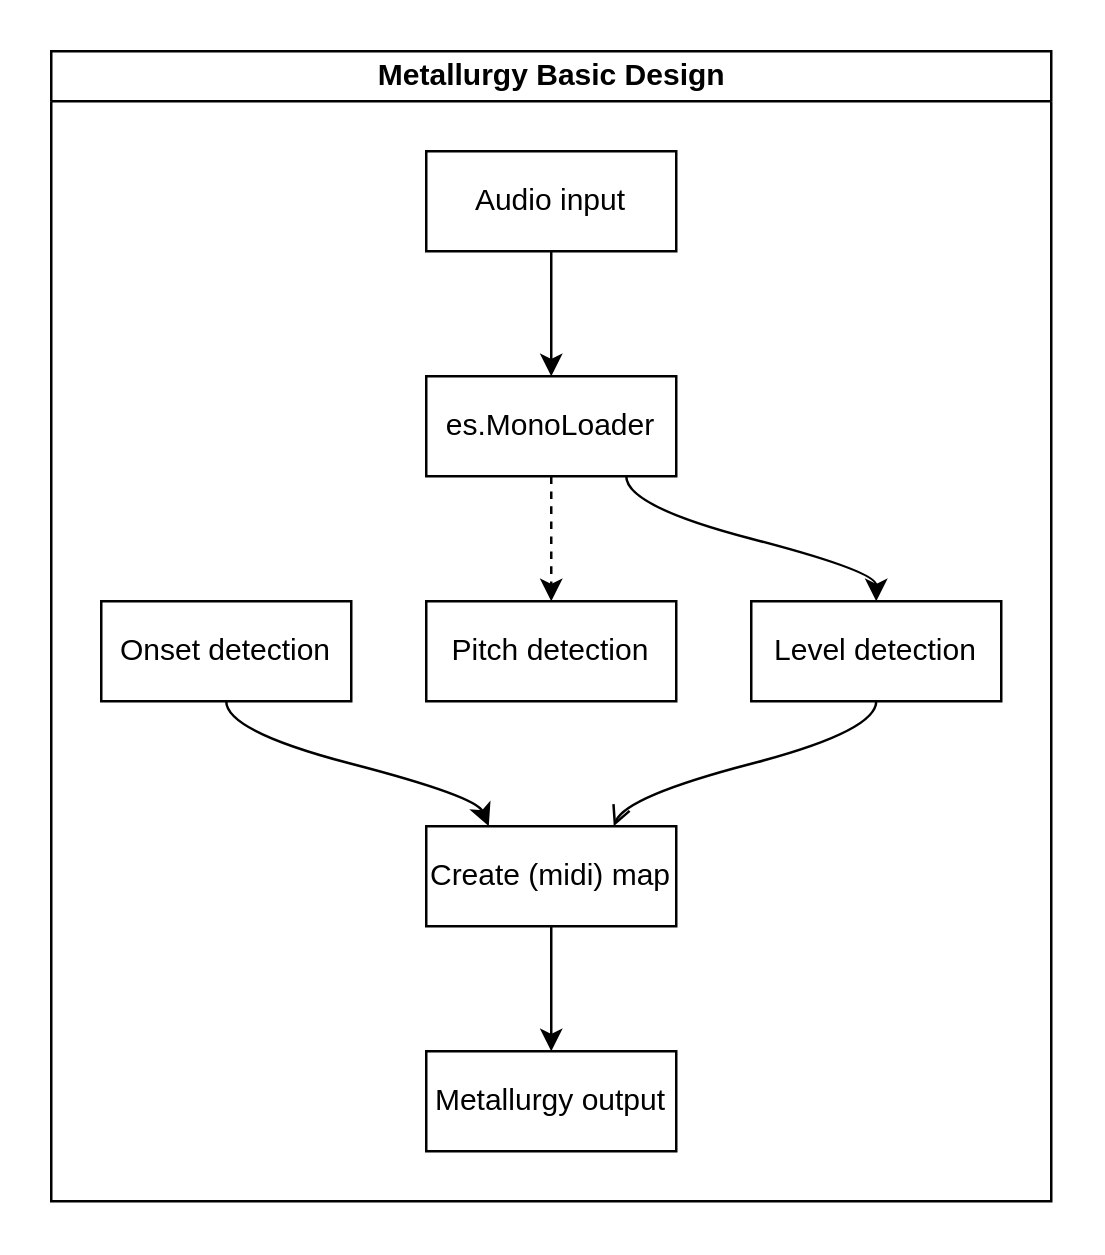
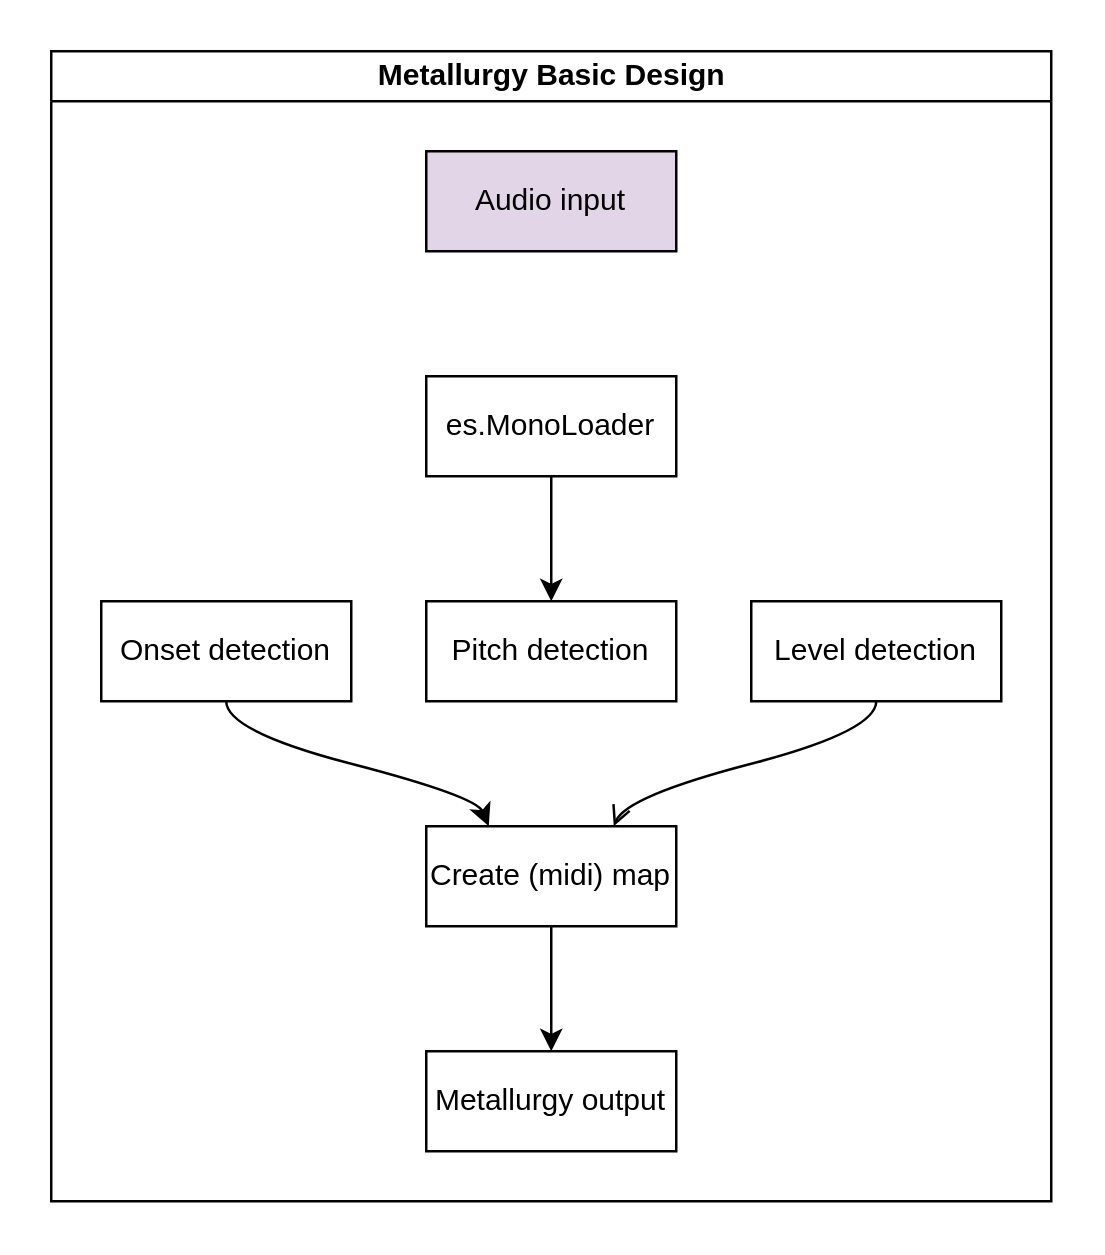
  <mxCell id="0" />
  <mxCell id="1" parent="0" />
  <mxCell id="2" value="Metallurgy Basic Design" style="swimlane;html=1;startSize=20;horizontal=1;childLayout=flowLayout;flowOrientation=north;resizable=0;interRankCellSpacing=50;containerType=tree;" vertex="1" parent="1"><mxGeometry x="20" y="20" width="400" height="460" as="geometry" /></mxCell>
- <mxCell id="3" value="Audio input" style="whiteSpace=wrap;html=1;" vertex="1" parent="2"><mxGeometry x="150" y="40" width="100" height="40" as="geometry" /></mxCell>
- <mxCell id="4" value="" style="edgeStyle=orthogonalEdgeStyle;curved=1;orthogonalLoop=1;jettySize=auto;html=1;noEdgeStyle=1;orthogonal=1;" edge="1" parent="2" source="3" target="5"><mxGeometry relative="1" as="geometry"><Array as="points"><mxPoint x="200" y="92" /><mxPoint x="200" y="118" /></Array></mxGeometry></mxCell>
+ <mxCell id="3" value="Audio input" style="whiteSpace=wrap;html=1;fillColor=#e1d5e7;" vertex="1" parent="2"><mxGeometry x="150" y="40" width="100" height="40" as="geometry" /></mxCell>
  <mxCell id="5" value="es.MonoLoader" style="whiteSpace=wrap;html=1;" vertex="1" parent="2"><mxGeometry x="150" y="130" width="100" height="40" as="geometry" /></mxCell>
  <mxCell id="6" style="edgeStyle=orthogonalEdgeStyle;curved=1;orthogonalLoop=1;jettySize=auto;html=1;exitX=0.5;exitY=1;exitDx=0;exitDy=0;entryX=0.25;entryY=0;entryDx=0;entryDy=0;noEdgeStyle=1;orthogonal=1;" edge="1" parent="2" source="7" target="10"><mxGeometry relative="1" as="geometry"><Array as="points"><mxPoint x="70" y="272" /><mxPoint x="170" y="298" /></Array></mxGeometry></mxCell>
  <mxCell id="7" value="Onset detection" style="whiteSpace=wrap;html=1;" vertex="1" parent="2"><mxGeometry x="20" y="220" width="100" height="40" as="geometry" /></mxCell>
- <mxCell id="8" value="" style="edgeStyle=orthogonalEdgeStyle;curved=1;orthogonalLoop=1;jettySize=auto;html=1;noEdgeStyle=1;orthogonal=1;dashed=1;" edge="1" parent="2" source="5" target="9"><mxGeometry relative="1" as="geometry"><mxPoint x="730" y="960" as="sourcePoint" /><Array as="points"><mxPoint x="200" y="184" /><mxPoint x="200" y="208" /></Array></mxGeometry></mxCell>
+ <mxCell id="8" value="" style="edgeStyle=orthogonalEdgeStyle;curved=1;orthogonalLoop=1;jettySize=auto;html=1;noEdgeStyle=1;orthogonal=1;" edge="1" parent="2" source="5" target="9"><mxGeometry relative="1" as="geometry"><mxPoint x="730" y="960" as="sourcePoint" /><Array as="points"><mxPoint x="200" y="184" /><mxPoint x="200" y="208" /></Array></mxGeometry></mxCell>
  <mxCell id="9" value="Pitch detection" style="whiteSpace=wrap;html=1;" vertex="1" parent="2"><mxGeometry x="150" y="220" width="100" height="40" as="geometry" /></mxCell>
  <mxCell id="10" value="Create (midi) map" style="whiteSpace=wrap;html=1;" vertex="1" parent="2"><mxGeometry x="150" y="310" width="100" height="40" as="geometry" /></mxCell>
  <mxCell id="11" value="" style="edgeStyle=orthogonalEdgeStyle;curved=1;orthogonalLoop=1;jettySize=auto;html=1;noEdgeStyle=1;orthogonal=1;" edge="1" parent="2" source="10" target="12"><mxGeometry relative="1" as="geometry"><mxPoint x="800" y="1020" as="sourcePoint" /><Array as="points"><mxPoint x="200" y="362" /><mxPoint x="200" y="388" /></Array></mxGeometry></mxCell>
  <mxCell id="12" value="Metallurgy output" style="whiteSpace=wrap;html=1;" vertex="1" parent="2"><mxGeometry x="150" y="400" width="100" height="40" as="geometry" /></mxCell>
- <mxCell id="13" value="" style="edgeStyle=orthogonalEdgeStyle;curved=1;orthogonalLoop=1;jettySize=auto;html=1;noEdgeStyle=1;orthogonal=1;" edge="1" parent="2" source="5" target="15"><mxGeometry relative="1" as="geometry"><mxPoint x="737.5" y="890" as="sourcePoint" /><Array as="points"><mxPoint x="230" y="182" /><mxPoint x="330" y="208" /></Array></mxGeometry></mxCell>
  <mxCell id="14" style="edgeStyle=orthogonalEdgeStyle;curved=1;orthogonalLoop=1;jettySize=auto;html=1;exitX=0.5;exitY=1;exitDx=0;exitDy=0;entryX=0.75;entryY=0;entryDx=0;entryDy=0;noEdgeStyle=1;orthogonal=1;endArrow=open;" edge="1" parent="2" source="15" target="10"><mxGeometry relative="1" as="geometry"><Array as="points"><mxPoint x="330" y="272" /><mxPoint x="230" y="298" /></Array></mxGeometry></mxCell>
  <mxCell id="15" value="Level detection" style="whiteSpace=wrap;html=1;" vertex="1" parent="2"><mxGeometry x="280" y="220" width="100" height="40" as="geometry" /></mxCell>
